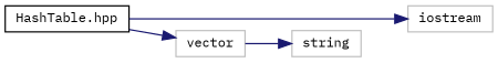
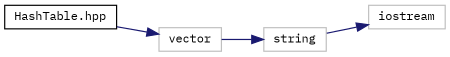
  digraph {
    fontname="IBM Plex Mono"
    rankdir=LR
    node [color=grey75 fillcolor=white fontname="IBM Plex Mono" fontsize=10 shape=record style=filled]
    edge [color=midnightblue fontname="IBM Plex Mono" fontsize=10 labelfontname=Helvetica labelfontsize=10 style=solid]
    n1 [color=black height=0.2 label="HashTable.hpp" width=0.4]
    n2 [height=0.2 label=iostream width=0.4]
    n3 [height=0.2 label=vector width=0.4]
    n4 [height=0.2 label=string width=0.4]
-   n1 -> n2
+   n4 -> n2
    n1 -> n3
    n3 -> n4
  }
